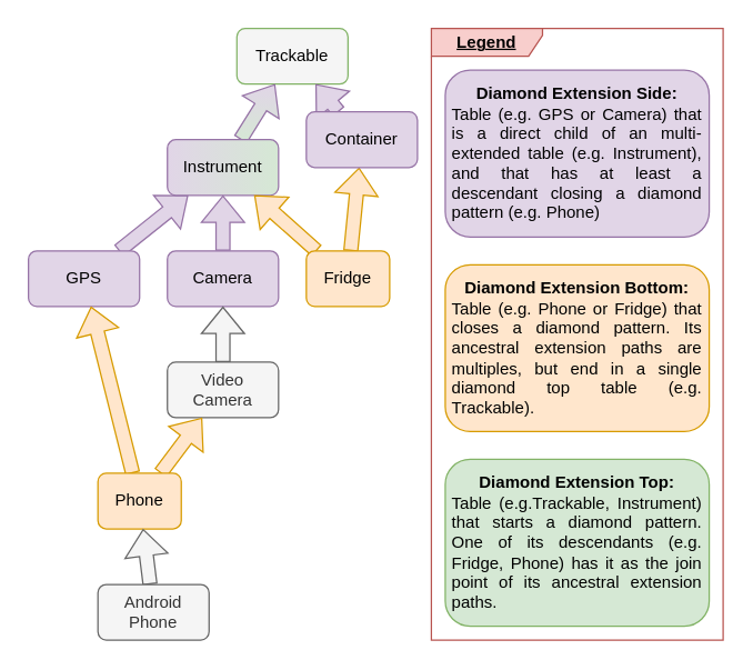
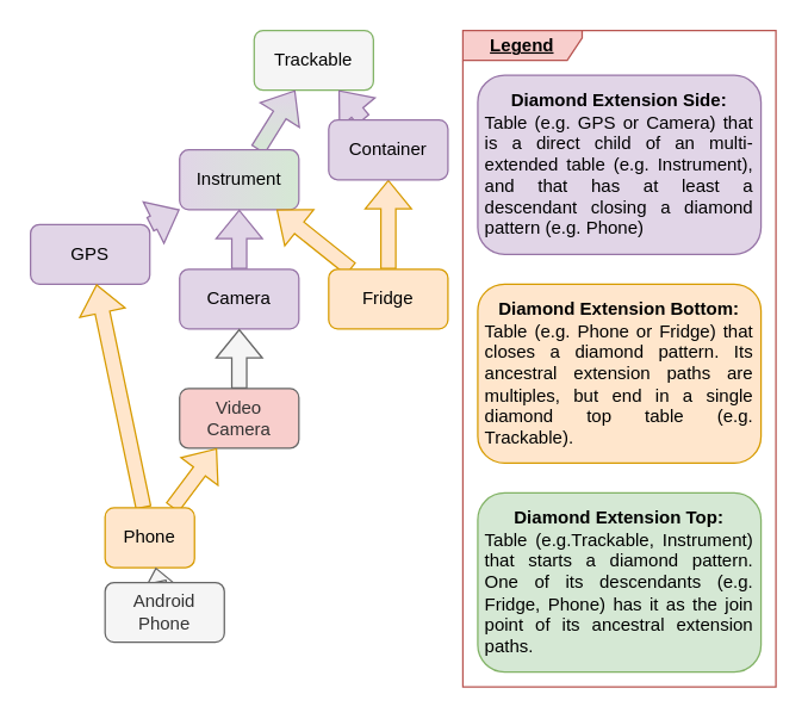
  <mxCell id="0" />
  <mxCell id="1" parent="0" />
  <mxCell id="2" value="Trackable" style="rounded=1;whiteSpace=wrap;html=1;fillColor=#f5f5f5;strokeColor=#82b366;" vertex="1" parent="1"><mxGeometry x="170" y="20" width="80" height="40" as="geometry" /></mxCell>
  <mxCell id="3" style="edgeStyle=none;shape=flexArrow;rounded=0;orthogonalLoop=1;jettySize=auto;html=1;endArrow=block;endFill=0;fillColor=#e1d5e7;strokeColor=#9673a6;" edge="1" parent="1" source="4" target="6"><mxGeometry relative="1" as="geometry" /></mxCell>
- <mxCell id="4" value="GPS" style="rounded=1;whiteSpace=wrap;html=1;fillColor=#e1d5e7;strokeColor=#9673a6;" vertex="1" parent="1"><mxGeometry x="20" y="180" width="80" height="40" as="geometry" /></mxCell>
+ <mxCell id="4" value="GPS" style="rounded=1;whiteSpace=wrap;html=1;fillColor=#e1d5e7;strokeColor=#9673a6;" vertex="1" parent="1"><mxGeometry x="20" y="150" width="80" height="40" as="geometry" /></mxCell>
  <mxCell id="5" style="edgeStyle=none;shape=flexArrow;rounded=0;orthogonalLoop=1;jettySize=auto;html=1;endArrow=block;endFill=0;fillColor=#e1d5e7;strokeColor=#9673a6;gradientColor=#D5E8D4;" edge="1" parent="1" source="6" target="2"><mxGeometry relative="1" as="geometry" /></mxCell>
  <mxCell id="6" value="Instrument" style="rounded=1;whiteSpace=wrap;html=1;fillColor=#e1d5e7;strokeColor=#9673a6;gradientColor=#D5E8D4;gradientDirection=east;gradientSteps=2;" vertex="1" parent="1"><mxGeometry x="120" y="100" width="80" height="40" as="geometry" /></mxCell>
  <mxCell id="7" style="edgeStyle=none;shape=flexArrow;rounded=0;orthogonalLoop=1;jettySize=auto;html=1;endArrow=block;endFill=0;fillColor=#e1d5e7;strokeColor=#9673a6;" edge="1" parent="1" source="8" target="6"><mxGeometry relative="1" as="geometry" /></mxCell>
  <mxCell id="8" value="Camera" style="rounded=1;whiteSpace=wrap;html=1;fillColor=#e1d5e7;strokeColor=#9673a6;" vertex="1" parent="1"><mxGeometry x="120" y="180" width="80" height="40" as="geometry" /></mxCell>
  <mxCell id="9" style="edgeStyle=none;shape=flexArrow;rounded=0;orthogonalLoop=1;jettySize=auto;html=1;endArrow=block;endFill=0;fillColor=#f5f5f5;strokeColor=#666666;" edge="1" parent="1" source="10" target="8"><mxGeometry relative="1" as="geometry" /></mxCell>
- <mxCell id="10" value="Video&lt;br&gt;Camera" style="rounded=1;whiteSpace=wrap;html=1;fillColor=#f5f5f5;fontColor=#333333;strokeColor=#666666;" vertex="1" parent="1"><mxGeometry x="120" y="260" width="80" height="40" as="geometry" /></mxCell>
+ <mxCell id="10" value="Video&lt;br&gt;Camera" style="rounded=1;whiteSpace=wrap;html=1;fillColor=#f8cecc;fontColor=#333333;strokeColor=#666666;" vertex="1" parent="1"><mxGeometry x="120" y="260" width="80" height="40" as="geometry" /></mxCell>
  <mxCell id="11" style="edgeStyle=none;shape=flexArrow;rounded=0;orthogonalLoop=1;jettySize=auto;html=1;endArrow=block;endFill=0;fillColor=#ffe6cc;strokeColor=#d79b00;" edge="1" parent="1" source="13" target="4"><mxGeometry relative="1" as="geometry" /></mxCell>
  <mxCell id="12" style="edgeStyle=none;shape=flexArrow;rounded=0;orthogonalLoop=1;jettySize=auto;html=1;endArrow=block;endFill=0;fillColor=#ffe6cc;strokeColor=#d79b00;" edge="1" parent="1" source="13" target="10"><mxGeometry relative="1" as="geometry" /></mxCell>
  <mxCell id="13" value="Phone" style="rounded=1;whiteSpace=wrap;html=1;fillColor=#ffe6cc;strokeColor=#d79b00;" vertex="1" parent="1"><mxGeometry x="70" y="340" width="60" height="40" as="geometry" /></mxCell>
  <mxCell id="14" style="edgeStyle=none;shape=flexArrow;rounded=0;orthogonalLoop=1;jettySize=auto;html=1;endArrow=block;endFill=0;fillColor=#f5f5f5;strokeColor=#666666;" edge="1" parent="1" source="15" target="13"><mxGeometry relative="1" as="geometry" /></mxCell>
- <mxCell id="15" value="Android&lt;br&gt;Phone" style="rounded=1;whiteSpace=wrap;html=1;fillColor=#f5f5f5;fontColor=#333333;strokeColor=#666666;" vertex="1" parent="1"><mxGeometry x="70" y="420" width="80" height="40" as="geometry" /></mxCell>
+ <mxCell id="15" value="Android&lt;br&gt;Phone" style="rounded=1;whiteSpace=wrap;html=1;fillColor=#f5f5f5;fontColor=#333333;strokeColor=#666666;" vertex="1" parent="1"><mxGeometry x="70" y="390" width="80" height="40" as="geometry" /></mxCell>
  <mxCell id="16" style="edgeStyle=none;shape=flexArrow;rounded=0;orthogonalLoop=1;jettySize=auto;html=1;endArrow=block;endFill=0;fillColor=#ffe6cc;strokeColor=#d79b00;" edge="1" parent="1" source="18" target="20"><mxGeometry relative="1" as="geometry" /></mxCell>
  <mxCell id="17" style="edgeStyle=none;shape=flexArrow;rounded=0;orthogonalLoop=1;jettySize=auto;html=1;endArrow=block;endFill=0;fillColor=#ffe6cc;strokeColor=#d79b00;" edge="1" parent="1" source="18" target="6"><mxGeometry relative="1" as="geometry" /></mxCell>
- <mxCell id="18" value="Fridge" style="rounded=1;whiteSpace=wrap;html=1;fillColor=#ffe6cc;strokeColor=#d79b00;" vertex="1" parent="1"><mxGeometry x="220" y="180" width="60" height="40" as="geometry" /></mxCell>
+ <mxCell id="18" value="Fridge" style="rounded=1;whiteSpace=wrap;html=1;fillColor=#ffe6cc;strokeColor=#d79b00;" vertex="1" parent="1"><mxGeometry x="220" y="180" width="80" height="40" as="geometry" /></mxCell>
  <mxCell id="19" style="edgeStyle=none;shape=flexArrow;rounded=0;orthogonalLoop=1;jettySize=auto;html=1;endArrow=block;endFill=0;fillColor=#e1d5e7;strokeColor=#9673a6;" edge="1" parent="1" source="20" target="2"><mxGeometry relative="1" as="geometry" /></mxCell>
  <mxCell id="20" value="Container" style="rounded=1;whiteSpace=wrap;html=1;fillColor=#e1d5e7;strokeColor=#9673a6;" vertex="1" parent="1"><mxGeometry x="220" y="80" width="80" height="40" as="geometry" /></mxCell>
  <mxCell id="21" value="&lt;b&gt;&lt;u&gt;Legend&lt;/u&gt;&lt;/b&gt;" style="shape=umlFrame;whiteSpace=wrap;html=1;width=80;height=20;fillColor=#f8cecc;strokeColor=#b85450;" vertex="1" parent="1"><mxGeometry x="310" y="20" width="210" height="440" as="geometry" /></mxCell>
  <mxCell id="22" value="&lt;b&gt;Diamond Extension Side:&lt;/b&gt;&lt;div style=&quot;text-align: justify;&quot;&gt;&lt;span style=&quot;background-color: initial;&quot;&gt;Table (e.g. GPS or Camera) that is a direct child of an multi-extended table (e.g. Instrument), and that has at least a descendant closing a diamond pattern (e.g. Phone)&lt;/span&gt;&lt;/div&gt;" style="rounded=1;whiteSpace=wrap;html=1;fillColor=#e1d5e7;strokeColor=#9673a6;spacing=6;" vertex="1" parent="1"><mxGeometry x="320" y="50" width="190" height="120" as="geometry" /></mxCell>
  <mxCell id="23" value="&lt;b&gt;Diamond Extension Bottom:&lt;/b&gt;&lt;div style=&quot;text-align: justify;&quot;&gt;&lt;span style=&quot;background-color: initial;&quot;&gt;Table (e.g. Phone or Fridge) that closes a diamond pattern. Its ancestral extension paths are multiples, but end in a single diamond top table (e.g. Trackable).&lt;/span&gt;&lt;/div&gt;" style="rounded=1;whiteSpace=wrap;html=1;fillColor=#ffe6cc;strokeColor=#d79b00;spacing=6;" vertex="1" parent="1"><mxGeometry x="320" y="190" width="190" height="120" as="geometry" /></mxCell>
  <mxCell id="24" value="&lt;b&gt;Diamond Extension Top:&lt;/b&gt;&lt;div style=&quot;text-align: justify;&quot;&gt;&lt;span style=&quot;background-color: initial;&quot;&gt;Table (e.g.Trackable, Instrument) that starts a diamond pattern. One of its descendants (e.g. Fridge, Phone) has it as the join point of its ancestral extension paths.&lt;/span&gt;&lt;/div&gt;" style="rounded=1;whiteSpace=wrap;html=1;fillColor=#d5e8d4;strokeColor=#82b366;spacing=6;" vertex="1" parent="1"><mxGeometry x="320" y="330" width="190" height="120" as="geometry" /></mxCell>
